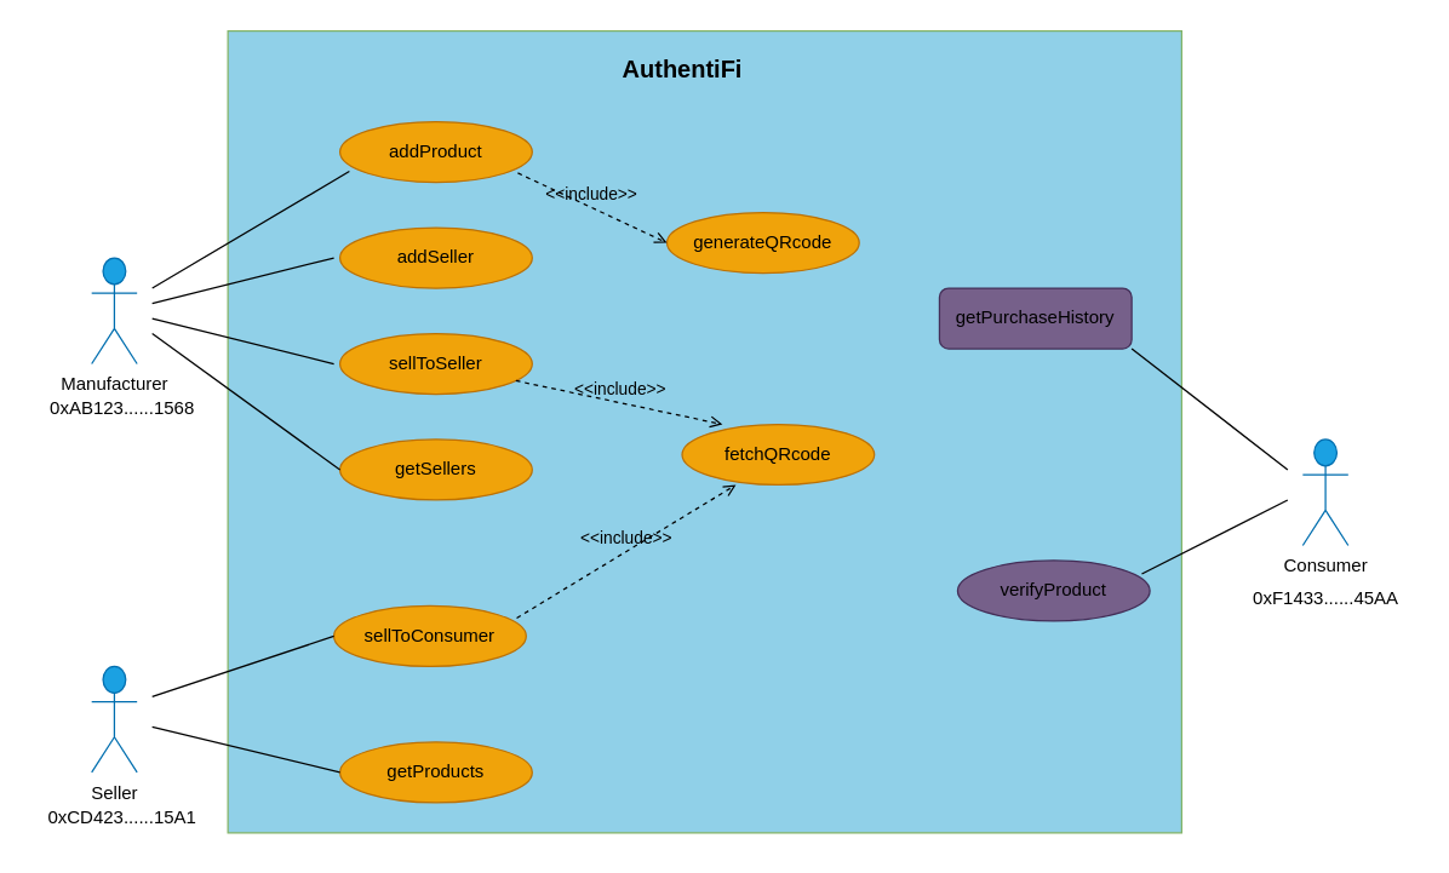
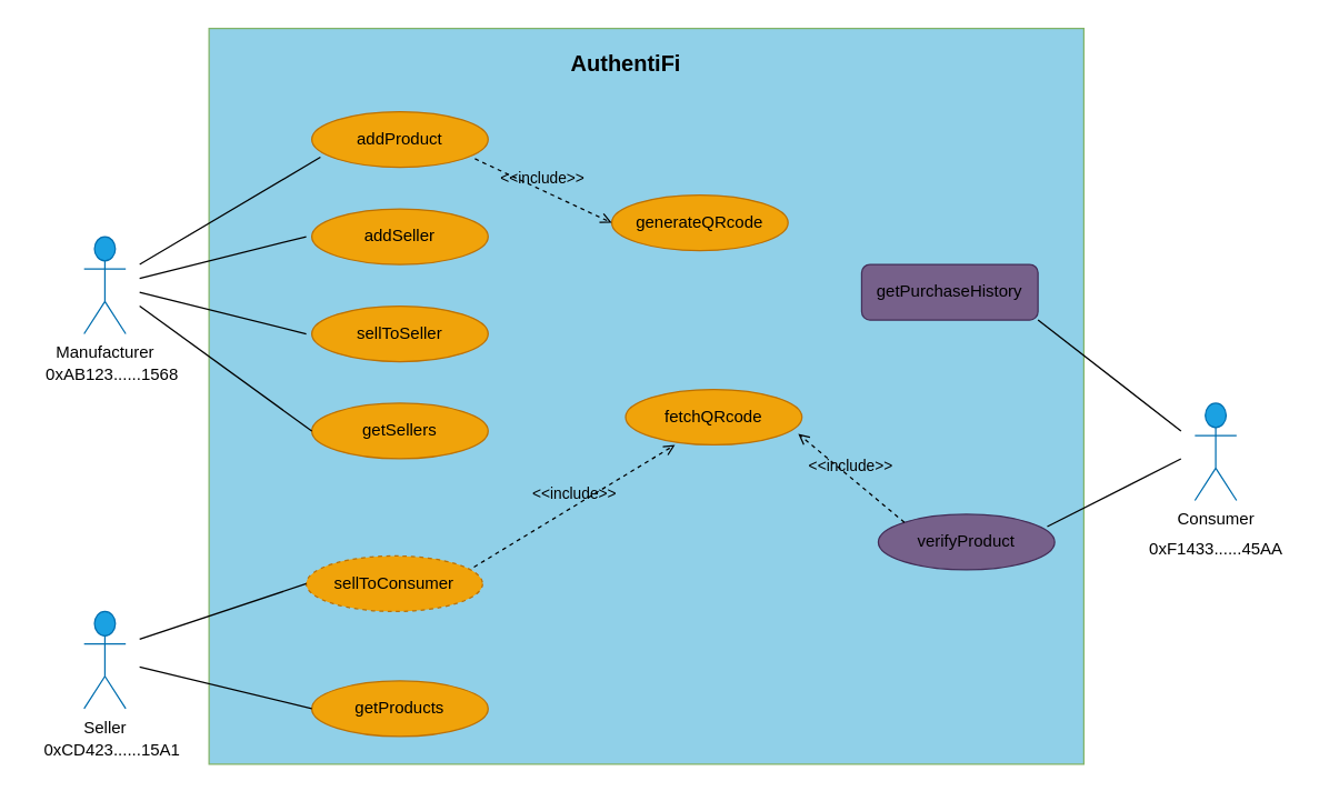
  <mxCell id="0" />
  <mxCell id="1" parent="0" />
  <mxCell id="2" value="" style="rounded=0;whiteSpace=wrap;html=1;fillColor=#90D0E8;gradientColor=none;strokeColor=#82b366;" parent="1" vertex="1"><mxGeometry x="150" y="20" width="630" height="530" as="geometry" /></mxCell>
  <mxCell id="3" value="addProduct" style="ellipse;whiteSpace=wrap;html=1;labelBackgroundColor=none;labelBorderColor=none;fillColor=#f0a30a;fontColor=#000000;strokeColor=#BD7000;" parent="1" vertex="1"><mxGeometry x="224" y="80" width="127" height="40" as="geometry" /></mxCell>
  <mxCell id="4" value="addSeller" style="ellipse;whiteSpace=wrap;html=1;fillColor=#f0a30a;fontColor=#000000;strokeColor=#BD7000;" parent="1" vertex="1"><mxGeometry x="224" y="150" width="127" height="40" as="geometry" /></mxCell>
  <mxCell id="5" value="sellToSeller" style="ellipse;whiteSpace=wrap;html=1;fillColor=#f0a30a;fontColor=#000000;strokeColor=#BD7000;" parent="1" vertex="1"><mxGeometry x="224" y="220" width="127" height="40" as="geometry" /></mxCell>
  <mxCell id="6" value="getSellers" style="ellipse;whiteSpace=wrap;html=1;fillColor=#f0a30a;fontColor=#000000;strokeColor=#BD7000;" parent="1" vertex="1"><mxGeometry x="224" y="290" width="127" height="40" as="geometry" /></mxCell>
- <mxCell id="7" value="sellToConsumer" style="ellipse;whiteSpace=wrap;html=1;fillColor=#f0a30a;fontColor=#000000;strokeColor=#BD7000;" parent="1" vertex="1"><mxGeometry x="220" y="400" width="127" height="40" as="geometry" /></mxCell>
+ <mxCell id="7" value="sellToConsumer" style="ellipse;whiteSpace=wrap;html=1;fillColor=#f0a30a;fontColor=#000000;strokeColor=#BD7000;dashed=1;" parent="1" vertex="1"><mxGeometry x="220" y="400" width="127" height="40" as="geometry" /></mxCell>
  <mxCell id="8" value="verifyProduct" style="ellipse;whiteSpace=wrap;html=1;fillColor=#76608a;fontColor=#000000;strokeColor=#432D57;" parent="1" vertex="1"><mxGeometry x="632" y="370" width="127" height="40" as="geometry" /></mxCell>
  <mxCell id="9" value="getProducts" style="ellipse;whiteSpace=wrap;html=1;fillColor=#f0a30a;fontColor=#000000;strokeColor=#BD7000;" parent="1" vertex="1"><mxGeometry x="224" y="490" width="127" height="40" as="geometry" /></mxCell>
  <mxCell id="10" value="getPurchaseHistory" style="whiteSpace=wrap;html=1;fillColor=#76608a;fontColor=#000000;strokeColor=#432D57;rounded=1;" parent="1" vertex="1"><mxGeometry x="620" y="190" width="127" height="40" as="geometry" /></mxCell>
  <mxCell id="11" value="fetchQRcode" style="ellipse;whiteSpace=wrap;html=1;fillColor=#f0a30a;fontColor=#000000;strokeColor=#BD7000;" parent="1" vertex="1"><mxGeometry x="450" y="280" width="127" height="40" as="geometry" /></mxCell>
  <mxCell id="12" value="&lt;font color=&quot;#000000&quot;&gt;Manufacturer&lt;/font&gt;" style="shape=umlActor;verticalLabelPosition=bottom;verticalAlign=top;html=1;fillColor=#1ba1e2;fontColor=#ffffff;strokeColor=#006EAF;" parent="1" vertex="1"><mxGeometry x="60" y="170" width="30" height="70" as="geometry" /></mxCell>
  <mxCell id="13" value="&lt;font color=&quot;#000000&quot;&gt;Seller&lt;/font&gt;" style="shape=umlActor;verticalLabelPosition=bottom;verticalAlign=top;html=1;fillColor=#1ba1e2;fontColor=#ffffff;strokeColor=#006EAF;" parent="1" vertex="1"><mxGeometry x="60" y="440" width="30" height="70" as="geometry" /></mxCell>
  <mxCell id="14" value="" style="endArrow=none;html=1;rounded=0;exitX=0.958;exitY=0.22;exitDx=0;exitDy=0;exitPerimeter=0;" parent="1" source="8" edge="1"><mxGeometry width="50" height="50" relative="1" as="geometry"><mxPoint x="780" y="430" as="sourcePoint" /><mxPoint x="850" y="330" as="targetPoint" /></mxGeometry></mxCell>
  <mxCell id="15" value="" style="endArrow=none;html=1;rounded=0;" parent="1" edge="1"><mxGeometry width="50" height="50" relative="1" as="geometry"><mxPoint x="100" y="200" as="sourcePoint" /><mxPoint x="220" y="170" as="targetPoint" /></mxGeometry></mxCell>
  <mxCell id="16" value="" style="endArrow=none;html=1;rounded=0;entryX=0;entryY=0.5;entryDx=0;entryDy=0;" parent="1" target="6" edge="1"><mxGeometry width="50" height="50" relative="1" as="geometry"><mxPoint x="100" y="220" as="sourcePoint" /><mxPoint x="210" y="320" as="targetPoint" /></mxGeometry></mxCell>
  <mxCell id="17" value="" style="endArrow=none;html=1;rounded=0;" parent="1" edge="1"><mxGeometry width="50" height="50" relative="1" as="geometry"><mxPoint x="100" y="210" as="sourcePoint" /><mxPoint x="220" y="240" as="targetPoint" /></mxGeometry></mxCell>
  <mxCell id="18" value="" style="endArrow=none;html=1;rounded=0;entryX=0;entryY=0.5;entryDx=0;entryDy=0;" parent="1" target="9" edge="1"><mxGeometry width="50" height="50" relative="1" as="geometry"><mxPoint x="100" y="480" as="sourcePoint" /><mxPoint x="220" y="560" as="targetPoint" /></mxGeometry></mxCell>
- <mxCell id="19" value="&amp;lt;&amp;lt;include&amp;gt;&amp;gt;" style="html=1;verticalAlign=bottom;labelBackgroundColor=none;endArrow=open;endFill=0;dashed=1;rounded=0;entryX=0.21;entryY=0;entryDx=0;entryDy=0;entryPerimeter=0;" parent="1" source="5" target="11" edge="1"><mxGeometry width="160" relative="1" as="geometry"><mxPoint x="370" y="245" as="sourcePoint" /><mxPoint x="500" y="270" as="targetPoint" /></mxGeometry></mxCell>
  <mxCell id="20" value="&amp;lt;&amp;lt;include&amp;gt;&amp;gt;" style="html=1;verticalAlign=bottom;labelBackgroundColor=none;endArrow=open;endFill=0;dashed=1;rounded=0;entryX=0.28;entryY=1;entryDx=0;entryDy=0;entryPerimeter=0;exitX=0.951;exitY=0.2;exitDx=0;exitDy=0;exitPerimeter=0;" parent="1" source="7" target="11" edge="1"><mxGeometry width="160" relative="1" as="geometry"><mxPoint x="370" y="460" as="sourcePoint" /><mxPoint x="580" y="360" as="targetPoint" /></mxGeometry></mxCell>
+ <mxCell id="21" value="&amp;lt;&amp;lt;include&amp;gt;&amp;gt;" style="html=1;verticalAlign=bottom;labelBackgroundColor=none;endArrow=open;endFill=0;dashed=1;rounded=0;entryX=0.979;entryY=0.8;entryDx=0;entryDy=0;entryPerimeter=0;exitX=0;exitY=0;exitDx=0;exitDy=0;" parent="1" source="8" target="11" edge="1"><mxGeometry width="160" relative="1" as="geometry"><mxPoint x="630" y="440" as="sourcePoint" /><mxPoint x="670" y="310" as="targetPoint" /></mxGeometry></mxCell>
  <mxCell id="22" value="" style="endArrow=none;html=1;rounded=0;entryX=0.049;entryY=0.82;entryDx=0;entryDy=0;entryPerimeter=0;" parent="1" target="3" edge="1"><mxGeometry width="50" height="50" relative="1" as="geometry"><mxPoint x="100" y="190" as="sourcePoint" /><mxPoint x="220" y="110" as="targetPoint" /></mxGeometry></mxCell>
  <mxCell id="23" value="AuthentiFi" style="text;html=1;align=center;verticalAlign=middle;resizable=0;points=[];autosize=1;strokeColor=none;fillColor=none;fontStyle=1;fontSize=16;horizontal=1;" parent="1" vertex="1"><mxGeometry x="400" y="30" width="100" height="30" as="geometry" /></mxCell>
  <mxCell id="24" value="" style="endArrow=none;html=1;rounded=0;entryX=0;entryY=0.5;entryDx=0;entryDy=0;" parent="1" target="7" edge="1"><mxGeometry width="50" height="50" relative="1" as="geometry"><mxPoint x="100" y="460" as="sourcePoint" /><mxPoint x="230" y="430" as="targetPoint" /></mxGeometry></mxCell>
  <mxCell id="25" value="" style="endArrow=none;html=1;rounded=0;exitX=1;exitY=1;exitDx=0;exitDy=0;" parent="1" source="10" edge="1"><mxGeometry width="50" height="50" relative="1" as="geometry"><mxPoint x="728" y="224" as="sourcePoint" /><mxPoint x="850" y="310" as="targetPoint" /><Array as="points" /></mxGeometry></mxCell>
  <mxCell id="26" value="&lt;font color=&quot;#000000&quot;&gt;Consumer&lt;/font&gt;" style="shape=umlActor;verticalLabelPosition=bottom;verticalAlign=top;html=1;fillColor=#1ba1e2;strokeColor=#006EAF;fontColor=#ffffff;" parent="1" vertex="1"><mxGeometry x="860" y="290" width="30" height="70" as="geometry" /></mxCell>
  <mxCell id="27" value="generateQRcode" style="ellipse;whiteSpace=wrap;html=1;fillColor=#f0a30a;fontColor=#000000;strokeColor=#BD7000;" parent="1" vertex="1"><mxGeometry x="440" y="140" width="127" height="40" as="geometry" /></mxCell>
  <mxCell id="28" value="&amp;lt;&amp;lt;include&amp;gt;&amp;gt;" style="html=1;verticalAlign=bottom;labelBackgroundColor=none;endArrow=open;endFill=0;dashed=1;rounded=0;exitX=0.925;exitY=0.847;exitDx=0;exitDy=0;exitPerimeter=0;entryX=0;entryY=0.5;entryDx=0;entryDy=0;" parent="1" source="3" target="27" edge="1"><mxGeometry width="160" relative="1" as="geometry"><mxPoint x="360" y="120" as="sourcePoint" /><mxPoint x="520" y="130" as="targetPoint" /></mxGeometry></mxCell>
  <mxCell id="29" value="0xAB123......1568" style="text;html=1;align=center;verticalAlign=middle;resizable=0;points=[];autosize=1;strokeColor=none;fillColor=none;" vertex="1" parent="1"><mxGeometry x="20" y="255" width="120" height="30" as="geometry" /></mxCell>
  <mxCell id="30" value="0xF1433......45AA" style="text;html=1;align=center;verticalAlign=middle;resizable=0;points=[];autosize=1;strokeColor=none;fillColor=none;" vertex="1" parent="1"><mxGeometry x="815" y="380" width="120" height="30" as="geometry" /></mxCell>
  <mxCell id="31" value="0xCD423......15A1" style="text;html=1;align=center;verticalAlign=middle;resizable=0;points=[];autosize=1;strokeColor=none;fillColor=none;" vertex="1" parent="1"><mxGeometry x="20" y="525" width="120" height="30" as="geometry" /></mxCell>
